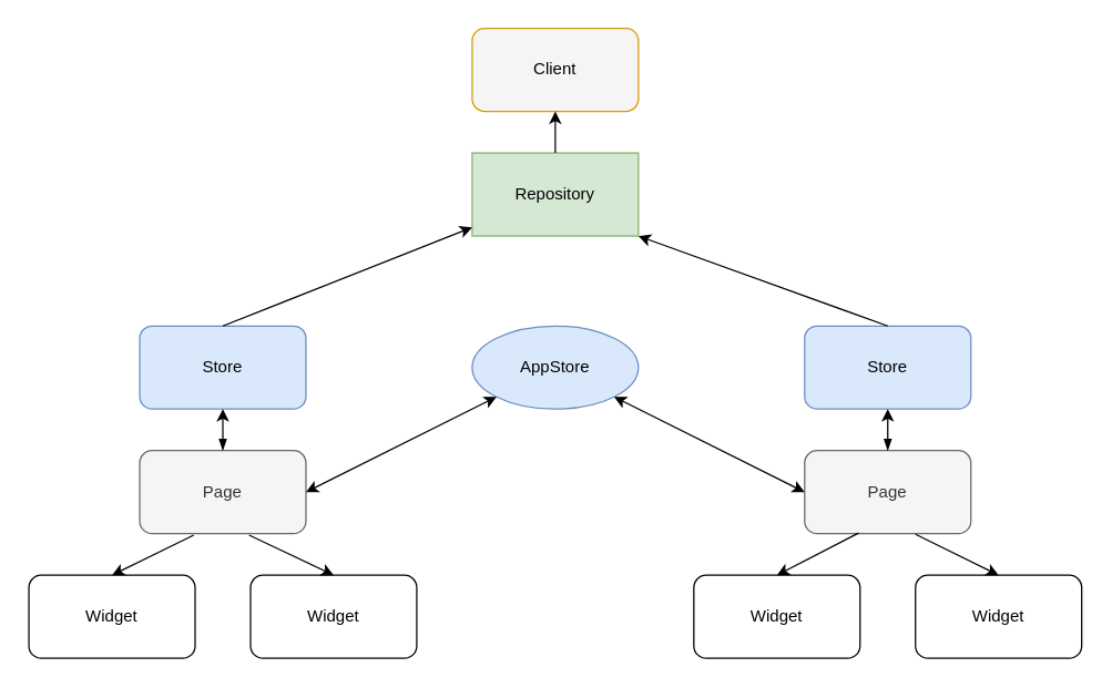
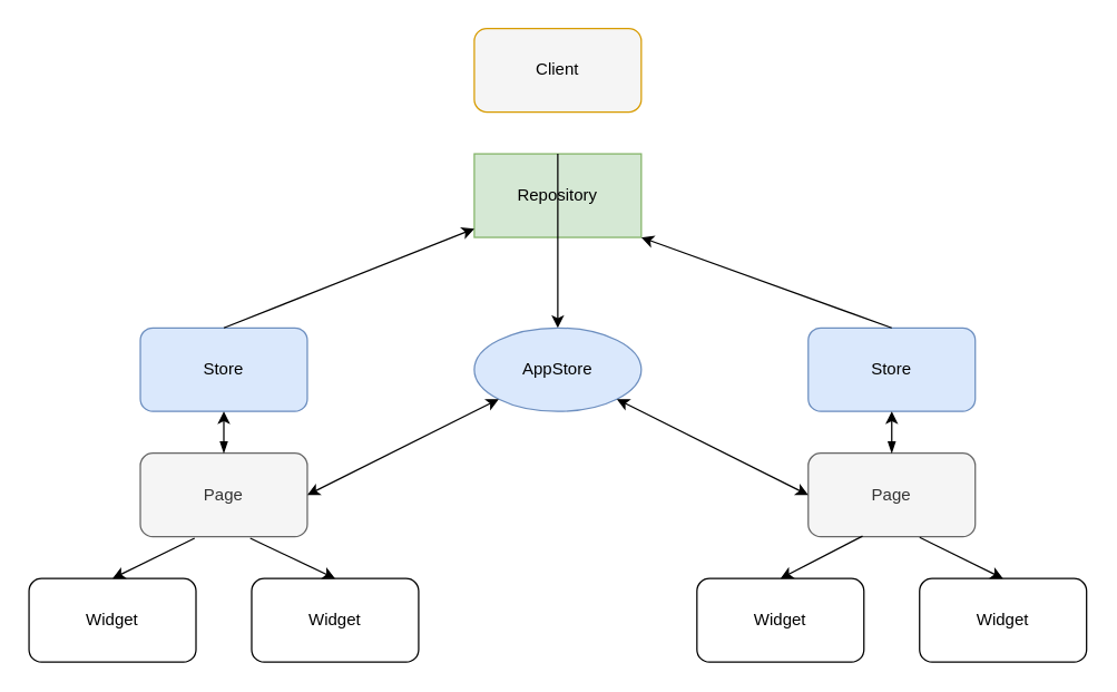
  <mxCell id="0" />
  <mxCell id="1" parent="0" />
  <mxCell id="2" value="Page" style="rounded=1;whiteSpace=wrap;html=1;fillColor=#f5f5f5;strokeColor=#666666;fontColor=#333333;" parent="1" vertex="1"><mxGeometry x="580" y="325" width="120" height="60" as="geometry" /></mxCell>
  <mxCell id="3" value="Widget" style="rounded=1;whiteSpace=wrap;html=1;" parent="1" vertex="1"><mxGeometry x="500" y="415" width="120" height="60" as="geometry" /></mxCell>
  <mxCell id="4" value="Widget" style="rounded=1;whiteSpace=wrap;html=1;" parent="1" vertex="1"><mxGeometry x="660" y="415" width="120" height="60" as="geometry" /></mxCell>
  <mxCell id="5" value="" style="endArrow=classic;html=1;exitX=0.325;exitY=0.992;exitDx=0;exitDy=0;exitPerimeter=0;entryX=0.5;entryY=0;entryDx=0;entryDy=0;" parent="1" source="2" target="3" edge="1"><mxGeometry width="50" height="50" relative="1" as="geometry"><mxPoint x="590" y="435" as="sourcePoint" /><mxPoint x="580" y="550.5" as="targetPoint" /></mxGeometry></mxCell>
  <mxCell id="6" value="" style="endArrow=classic;html=1;exitX=0.667;exitY=1.008;exitDx=0;exitDy=0;exitPerimeter=0;entryX=0.5;entryY=0;entryDx=0;entryDy=0;" parent="1" source="2" target="4" edge="1"><mxGeometry width="50" height="50" relative="1" as="geometry"><mxPoint x="610" y="525" as="sourcePoint" /><mxPoint x="660" y="540.5" as="targetPoint" /></mxGeometry></mxCell>
  <mxCell id="7" value="Store" style="rounded=1;whiteSpace=wrap;html=1;fillColor=#dae8fc;strokeColor=#6c8ebf;" parent="1" vertex="1"><mxGeometry x="580" y="235" width="120" height="60" as="geometry" /></mxCell>
  <mxCell id="8" value="" style="endArrow=classic;html=1;entryX=0.5;entryY=1;entryDx=0;entryDy=0;exitX=0.5;exitY=0;exitDx=0;exitDy=0;startArrow=blockThin;startFill=1;" parent="1" source="2" target="7" edge="1"><mxGeometry width="50" height="50" relative="1" as="geometry"><mxPoint x="590" y="405" as="sourcePoint" /><mxPoint x="640" y="355" as="targetPoint" /></mxGeometry></mxCell>
  <mxCell id="9" value="Repository" style="whiteSpace=wrap;html=1;fillColor=#d5e8d4;strokeColor=#82b366;rounded=0;" parent="1" vertex="1"><mxGeometry x="340" y="110" width="120" height="60" as="geometry" /></mxCell>
  <mxCell id="10" value="" style="endArrow=classic;html=1;entryX=1;entryY=1;entryDx=0;entryDy=0;exitX=0.5;exitY=0;exitDx=0;exitDy=0;" parent="1" source="7" target="9" edge="1"><mxGeometry width="50" height="50" relative="1" as="geometry"><mxPoint x="350" y="310" as="sourcePoint" /><mxPoint x="400" y="200" as="targetPoint" /></mxGeometry></mxCell>
  <mxCell id="11" value="Client" style="rounded=1;whiteSpace=wrap;html=1;fillColor=#f5f5f5;strokeColor=#d79b00;" parent="1" vertex="1"><mxGeometry x="340" y="20" width="120" height="60" as="geometry" /></mxCell>
- <mxCell id="12" value="" style="endArrow=classic;html=1;exitX=0.5;exitY=0;exitDx=0;exitDy=0;" parent="1" source="9" target="11" edge="1"><mxGeometry width="50" height="50" relative="1" as="geometry"><mxPoint x="370" y="230" as="sourcePoint" /><mxPoint x="420" y="180" as="targetPoint" /></mxGeometry></mxCell>
+ <mxCell id="12" value="" style="endArrow=classic;html=1;exitX=0.5;exitY=0;exitDx=0;exitDy=0;" parent="1" source="9" target="21" edge="1"><mxGeometry width="50" height="50" relative="1" as="geometry"><mxPoint x="370" y="230" as="sourcePoint" /><mxPoint x="420" y="180" as="targetPoint" /></mxGeometry></mxCell>
  <mxCell id="13" value="Page" style="rounded=1;whiteSpace=wrap;html=1;fillColor=#f5f5f5;strokeColor=#666666;fontColor=#333333;" parent="1" vertex="1"><mxGeometry x="100" y="325" width="120" height="60" as="geometry" /></mxCell>
  <mxCell id="14" value="Widget" style="rounded=1;whiteSpace=wrap;html=1;" parent="1" vertex="1"><mxGeometry x="20" y="415" width="120" height="60" as="geometry" /></mxCell>
  <mxCell id="15" value="Widget" style="rounded=1;whiteSpace=wrap;html=1;" parent="1" vertex="1"><mxGeometry x="180" y="415" width="120" height="60" as="geometry" /></mxCell>
  <mxCell id="16" value="" style="endArrow=classic;html=1;entryX=0.5;entryY=0;entryDx=0;entryDy=0;exitX=0.658;exitY=1.017;exitDx=0;exitDy=0;exitPerimeter=0;" parent="1" source="13" target="15" edge="1"><mxGeometry width="50" height="50" relative="1" as="geometry"><mxPoint x="180" y="390" as="sourcePoint" /><mxPoint x="220" y="520" as="targetPoint" /></mxGeometry></mxCell>
  <mxCell id="17" value="Store" style="rounded=1;whiteSpace=wrap;html=1;fillColor=#dae8fc;strokeColor=#6c8ebf;" parent="1" vertex="1"><mxGeometry x="100" y="235" width="120" height="60" as="geometry" /></mxCell>
  <mxCell id="18" value="" style="endArrow=classic;html=1;entryX=0.5;entryY=1;entryDx=0;entryDy=0;exitX=0.5;exitY=0;exitDx=0;exitDy=0;startArrow=blockThin;startFill=1;" parent="1" source="13" target="17" edge="1"><mxGeometry width="50" height="50" relative="1" as="geometry"><mxPoint x="110" y="405" as="sourcePoint" /><mxPoint x="160" y="355" as="targetPoint" /></mxGeometry></mxCell>
  <mxCell id="19" value="" style="endArrow=classic;html=1;exitX=0.5;exitY=0;exitDx=0;exitDy=0;" parent="1" source="17" target="9" edge="1"><mxGeometry width="50" height="50" relative="1" as="geometry"><mxPoint x="520" y="400" as="sourcePoint" /><mxPoint x="400" y="200" as="targetPoint" /></mxGeometry></mxCell>
  <mxCell id="20" value="" style="endArrow=classic;html=1;entryX=0.5;entryY=0;entryDx=0;entryDy=0;exitX=0.325;exitY=1.017;exitDx=0;exitDy=0;exitPerimeter=0;" parent="1" source="13" target="14" edge="1"><mxGeometry width="50" height="50" relative="1" as="geometry"><mxPoint x="320" y="370" as="sourcePoint" /><mxPoint x="370" y="320" as="targetPoint" /></mxGeometry></mxCell>
  <mxCell id="21" value="AppStore" style="ellipse;whiteSpace=wrap;html=1;fillColor=#dae8fc;strokeColor=#6c8ebf;" parent="1" vertex="1"><mxGeometry x="340" y="235" width="120" height="60" as="geometry" /></mxCell>
  <mxCell id="22" value="" style="endArrow=classic;startArrow=classic;html=1;exitX=1;exitY=0.5;exitDx=0;exitDy=0;entryX=0;entryY=1;entryDx=0;entryDy=0;" parent="1" source="13" target="21" edge="1"><mxGeometry width="50" height="50" relative="1" as="geometry"><mxPoint x="370" y="290" as="sourcePoint" /><mxPoint x="420" y="240" as="targetPoint" /></mxGeometry></mxCell>
  <mxCell id="23" value="" style="endArrow=classic;startArrow=classic;html=1;entryX=0;entryY=0.5;entryDx=0;entryDy=0;exitX=1;exitY=1;exitDx=0;exitDy=0;" parent="1" source="21" target="2" edge="1"><mxGeometry width="50" height="50" relative="1" as="geometry"><mxPoint x="370" y="290" as="sourcePoint" /><mxPoint x="420" y="240" as="targetPoint" /></mxGeometry></mxCell>
